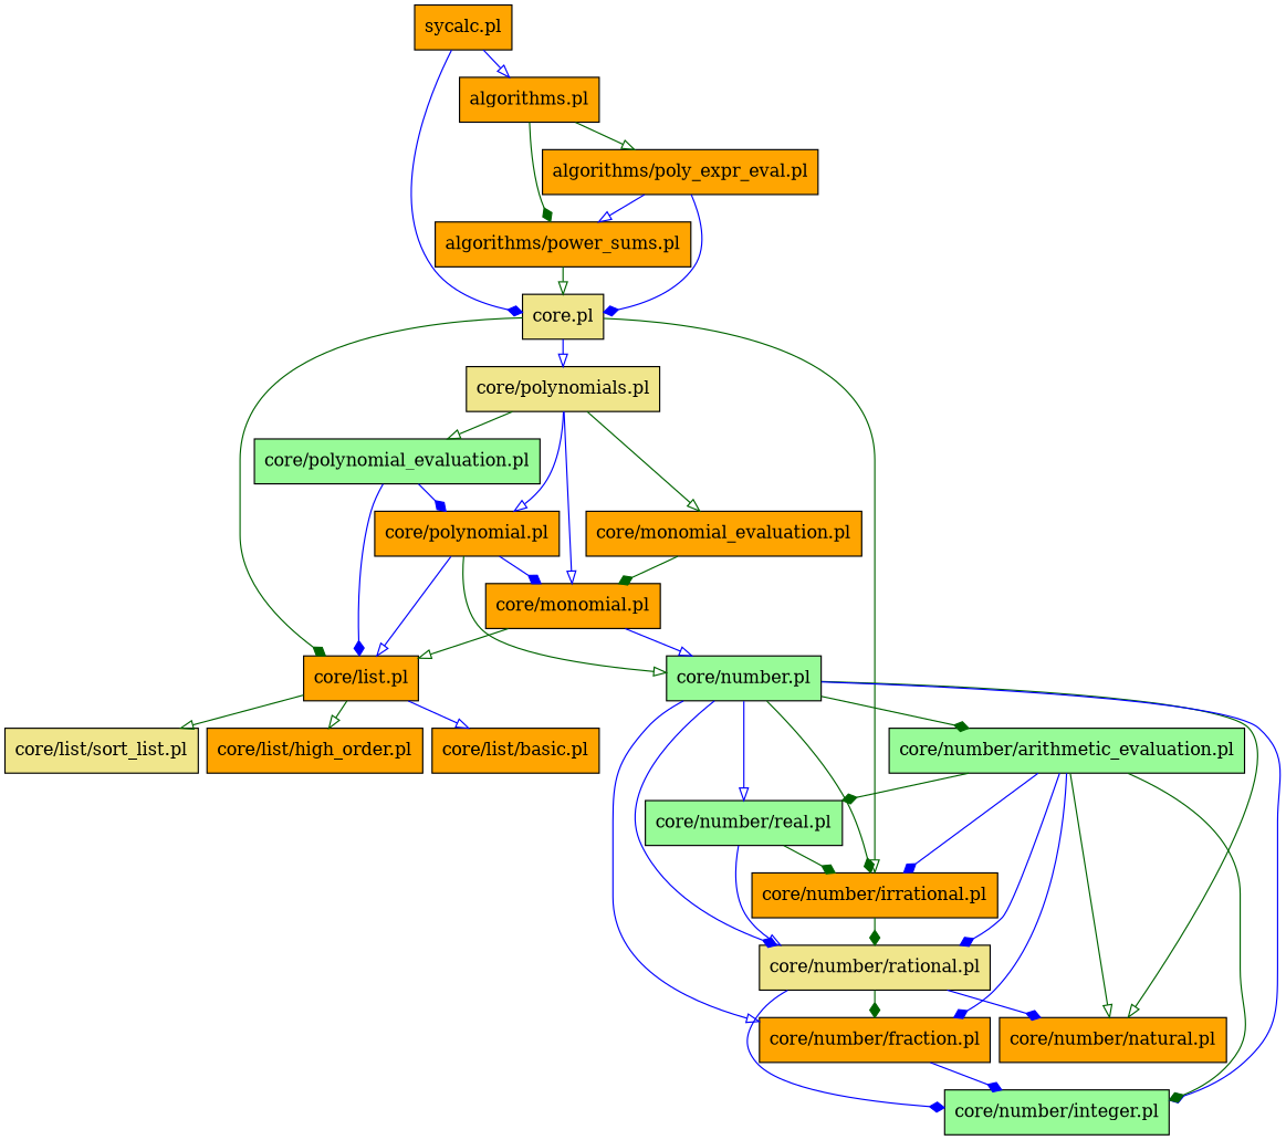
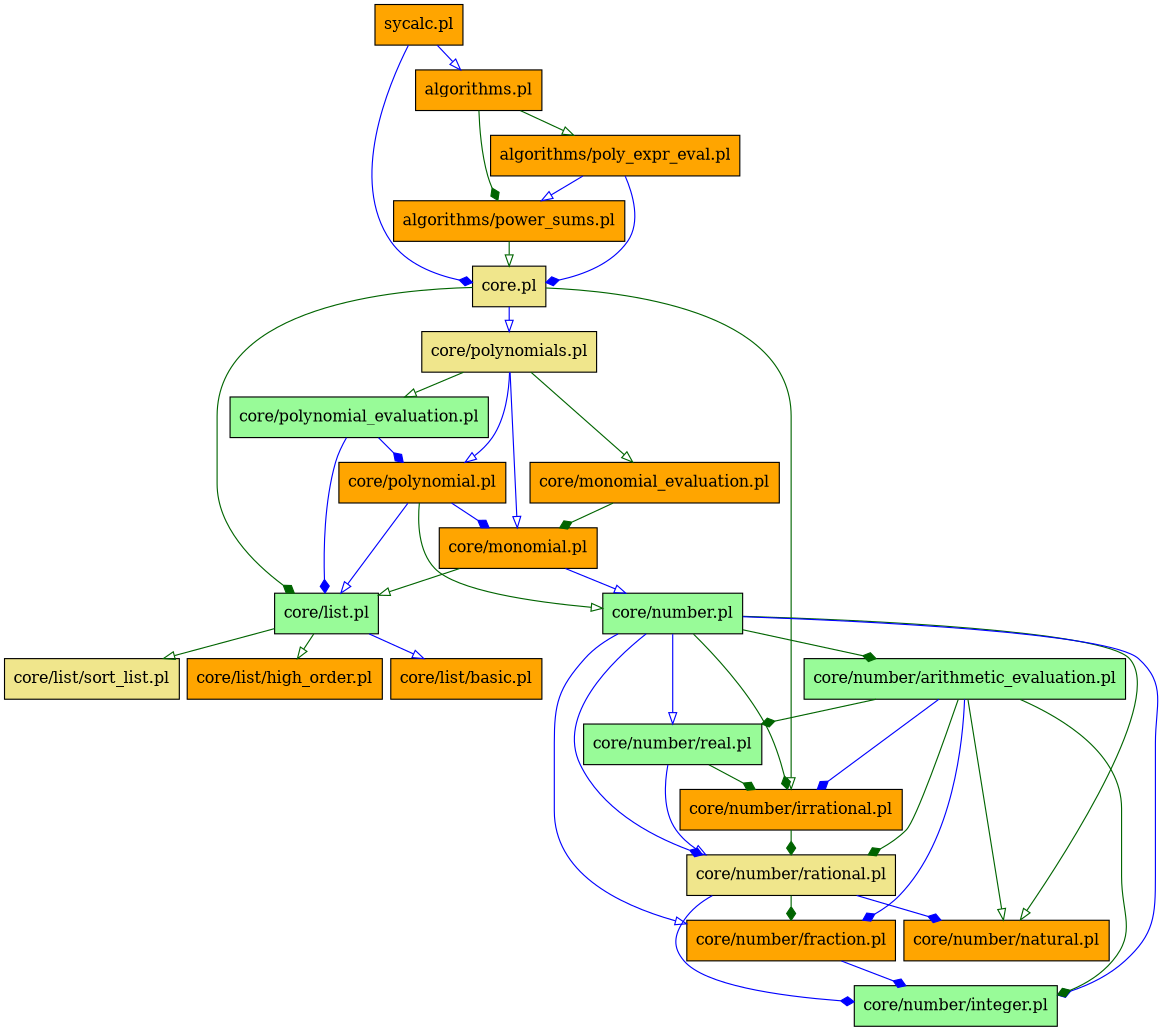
  digraph {
    nodesep=0.1
    ranksep=0.3
    node [fillcolor=orange shape=rectangle style=filled]
    edge [arrowhead=diamond color=blue]
    "sycalc.pl"
    "algorithms.pl"
    "core.pl" [fillcolor=khaki]
    "algorithms/power_sums.pl"
    "algorithms/poly_expr_eval.pl"
-   "core/list.pl"
+   "core/list.pl" [fillcolor=palegreen]
    "core/polynomials.pl" [fillcolor=khaki]
    "core/number/irrational.pl"
    "core/number.pl" [fillcolor=palegreen]
    "core/number/natural.pl"
    "core/number/rational.pl" [fillcolor=khaki]
    "core/number/real.pl" [fillcolor=palegreen]
    "core/number/fraction.pl"
    "core/number/integer.pl" [fillcolor=palegreen]
    "core/number/arithmetic_evaluation.pl" [fillcolor=palegreen]
    "core/list/basic.pl"
    "core/list/sort_list.pl" [fillcolor=khaki]
    "core/list/high_order.pl"
    "core/polynomial_evaluation.pl" [fillcolor=palegreen]
    "core/polynomial.pl"
    "core/monomial_evaluation.pl"
    "core/monomial.pl"
    "sycalc.pl" -> "algorithms.pl" [arrowhead=onormal]
    "sycalc.pl" -> "core.pl"
    "algorithms.pl" -> "algorithms/power_sums.pl" [color=darkgreen]
    "algorithms.pl" -> "algorithms/poly_expr_eval.pl" [arrowhead=onormal color=darkgreen]
    "core.pl" -> "core/list.pl" [color=darkgreen]
    "core.pl" -> "core/polynomials.pl" [arrowhead=onormal]
    "core.pl" -> "core/number/irrational.pl" [arrowhead=onormal color=darkgreen]
    "algorithms/power_sums.pl" -> "core.pl" [arrowhead=onormal color=darkgreen]
    "algorithms/poly_expr_eval.pl" -> "core.pl"
    "algorithms/poly_expr_eval.pl" -> "algorithms/power_sums.pl" [arrowhead=onormal]
    "core/list.pl" -> "core/list/basic.pl" [arrowhead=onormal]
    "core/list.pl" -> "core/list/sort_list.pl" [arrowhead=onormal color=darkgreen]
    "core/list.pl" -> "core/list/high_order.pl" [arrowhead=onormal color=darkgreen]
    "core/polynomials.pl" -> "core/polynomial_evaluation.pl" [arrowhead=onormal color=darkgreen]
    "core/polynomials.pl" -> "core/polynomial.pl" [arrowhead=onormal]
    "core/polynomials.pl" -> "core/monomial_evaluation.pl" [arrowhead=onormal color=darkgreen]
    "core/polynomials.pl" -> "core/monomial.pl" [arrowhead=onormal]
    "core/number/irrational.pl" -> "core/number/rational.pl" [color=darkgreen]
    "core/number.pl" -> "core/number/irrational.pl" [color=darkgreen]
    "core/number.pl" -> "core/number/natural.pl" [arrowhead=onormal color=darkgreen]
    "core/number.pl" -> "core/number/rational.pl"
    "core/number.pl" -> "core/number/real.pl" [arrowhead=onormal]
    "core/number.pl" -> "core/number/fraction.pl" [arrowhead=onormal]
    "core/number.pl" -> "core/number/integer.pl"
    "core/number.pl" -> "core/number/arithmetic_evaluation.pl" [color=darkgreen]
    "core/number/rational.pl" -> "core/number/natural.pl"
    "core/number/rational.pl" -> "core/number/fraction.pl" [color=darkgreen]
    "core/number/rational.pl" -> "core/number/integer.pl"
    "core/number/real.pl" -> "core/number/irrational.pl" [color=darkgreen]
    "core/number/real.pl" -> "core/number/rational.pl" [arrowhead=onormal]
    "core/number/fraction.pl" -> "core/number/integer.pl"
    "core/number/arithmetic_evaluation.pl" -> "core/number/irrational.pl"
    "core/number/arithmetic_evaluation.pl" -> "core/number/natural.pl" [arrowhead=onormal color=darkgreen]
-   "core/number/arithmetic_evaluation.pl" -> "core/number/rational.pl"
+   "core/number/arithmetic_evaluation.pl" -> "core/number/rational.pl" [color=darkgreen]
    "core/number/arithmetic_evaluation.pl" -> "core/number/real.pl" [color=darkgreen]
    "core/number/arithmetic_evaluation.pl" -> "core/number/fraction.pl"
    "core/number/arithmetic_evaluation.pl" -> "core/number/integer.pl" [color=darkgreen]
    "core/polynomial_evaluation.pl" -> "core/list.pl"
    "core/polynomial_evaluation.pl" -> "core/polynomial.pl"
    "core/polynomial.pl" -> "core/list.pl" [arrowhead=onormal]
    "core/polynomial.pl" -> "core/number.pl" [arrowhead=onormal color=darkgreen]
    "core/polynomial.pl" -> "core/monomial.pl"
    "core/monomial_evaluation.pl" -> "core/monomial.pl" [color=darkgreen]
    "core/monomial.pl" -> "core/list.pl" [arrowhead=onormal color=darkgreen]
    "core/monomial.pl" -> "core/number.pl" [arrowhead=onormal]
  }
